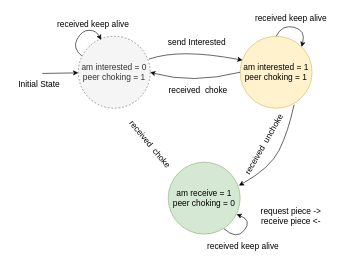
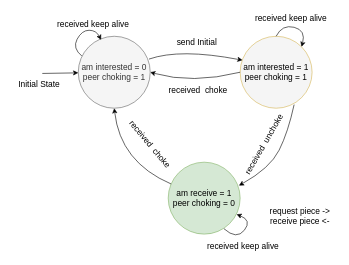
  <mxCell id="0" />
  <mxCell id="1" parent="0" />
- <mxCell id="2" value="&lt;font style=&quot;font-size: 14px&quot;&gt;am interested = 0&lt;br&gt;peer choking = 1&lt;/font&gt;" style="ellipse;whiteSpace=wrap;html=1;aspect=fixed;fillColor=#f5f5f5;strokeColor=#666666;fontColor=#333333;dashed=1;" vertex="1" parent="1"><mxGeometry x="130" y="60" width="120" height="120" as="geometry" /></mxCell>
+ <mxCell id="2" value="&lt;font style=&quot;font-size: 14px&quot;&gt;am interested = 0&lt;br&gt;peer choking = 1&lt;/font&gt;" style="ellipse;whiteSpace=wrap;html=1;aspect=fixed;fillColor=#f5f5f5;strokeColor=#666666;fontColor=#333333;" vertex="1" parent="1"><mxGeometry x="130" y="60" width="120" height="120" as="geometry" /></mxCell>
  <mxCell id="3" value="" style="curved=1;endArrow=classic;html=1;exitX=0.983;exitY=0.317;exitDx=0;exitDy=0;entryX=0.033;entryY=0.333;entryDx=0;entryDy=0;exitPerimeter=0;entryPerimeter=0;" edge="1" parent="1" source="2" target="5"><mxGeometry width="50" height="50" relative="1" as="geometry"><mxPoint x="370" y="230" as="sourcePoint" /><mxPoint x="400" y="105" as="targetPoint" /><Array as="points"><mxPoint x="300" y="80" /></Array></mxGeometry></mxCell>
  <mxCell id="4" value="" style="curved=1;endArrow=classic;html=1;exitX=0.75;exitY=0.95;exitDx=0;exitDy=0;entryX=0.983;entryY=0.325;entryDx=0;entryDy=0;entryPerimeter=0;exitPerimeter=0;" edge="1" parent="1" source="5" target="6"><mxGeometry width="50" height="50" relative="1" as="geometry"><mxPoint x="505.69" y="166.75" as="sourcePoint" /><mxPoint x="488.284" y="241.716" as="targetPoint" /><Array as="points"><mxPoint x="480" y="220" /><mxPoint x="450" y="280" /></Array></mxGeometry></mxCell>
- <mxCell id="5" value="&lt;font style=&quot;font-size: 14px&quot;&gt;am interested = 1&lt;br&gt;peer choking = 1&lt;/font&gt;" style="ellipse;whiteSpace=wrap;html=1;aspect=fixed;fillColor=#fff2cc;strokeColor=#d6b656;" vertex="1" parent="1"><mxGeometry x="400" y="60" width="120" height="120" as="geometry" /></mxCell>
+ <mxCell id="5" value="&lt;font style=&quot;font-size: 14px&quot;&gt;am interested = 1&lt;br&gt;peer choking = 1&lt;/font&gt;" style="ellipse;whiteSpace=wrap;html=1;aspect=fixed;fillColor=#f5f5f5;strokeColor=#d6b656;" vertex="1" parent="1"><mxGeometry x="400" y="60" width="120" height="120" as="geometry" /></mxCell>
  <mxCell id="6" value="&lt;font style=&quot;font-size: 14px&quot;&gt;am receive = 1&lt;br&gt;peer choking = 0&lt;/font&gt;" style="ellipse;whiteSpace=wrap;html=1;aspect=fixed;fillColor=#d5e8d4;strokeColor=#82b366;" vertex="1" parent="1"><mxGeometry x="280" y="270" width="120" height="120" as="geometry" /></mxCell>
  <mxCell id="7" value="" style="curved=1;endArrow=classic;html=1;exitX=0.775;exitY=0.925;exitDx=0;exitDy=0;exitPerimeter=0;entryX=0.95;entryY=0.725;entryDx=0;entryDy=0;entryPerimeter=0;" edge="1" parent="1" source="6" target="6"><mxGeometry width="50" height="50" relative="1" as="geometry"><mxPoint x="390" y="377" as="sourcePoint" /><mxPoint x="404" y="350" as="targetPoint" /><Array as="points"><mxPoint x="394" y="400" /><mxPoint x="420" y="367" /></Array></mxGeometry></mxCell>
  <mxCell id="8" value="" style="curved=1;endArrow=classic;html=1;entryX=0.317;entryY=0.05;entryDx=0;entryDy=0;entryPerimeter=0;exitX=0.05;exitY=0.275;exitDx=0;exitDy=0;exitPerimeter=0;" edge="1" parent="1" source="2" target="2"><mxGeometry width="50" height="50" relative="1" as="geometry"><mxPoint x="120" y="80" as="sourcePoint" /><mxPoint x="220" y="0" as="targetPoint" /><Array as="points"><mxPoint x="120" y="80" /><mxPoint x="136" y="50" /><mxPoint x="160" y="50" /></Array></mxGeometry></mxCell>
  <mxCell id="9" value="" style="curved=1;endArrow=classic;html=1;exitX=0.5;exitY=0;exitDx=0;exitDy=0;entryX=1;entryY=0;entryDx=0;entryDy=0;" edge="1" parent="1" source="5" target="5"><mxGeometry width="50" height="50" relative="1" as="geometry"><mxPoint x="435" y="60" as="sourcePoint" /><mxPoint x="485" y="20" as="targetPoint" /><Array as="points"><mxPoint x="470" y="40" /><mxPoint x="510" y="50" /></Array></mxGeometry></mxCell>
- <mxCell id="10" value="&lt;font style=&quot;font-size: 14px&quot;&gt;send Interested&amp;nbsp;&lt;/font&gt;" style="text;html=1;strokeColor=none;fillColor=none;align=center;verticalAlign=middle;whiteSpace=wrap;rounded=0;" vertex="1" parent="1"><mxGeometry x="270" y="60" width="120" height="20" as="geometry" /></mxCell>
+ <mxCell id="10" value="&lt;font style=&quot;font-size: 14px&quot;&gt;send Initial&amp;nbsp;&lt;/font&gt;" style="text;html=1;strokeColor=none;fillColor=none;align=center;verticalAlign=middle;whiteSpace=wrap;rounded=0;" vertex="1" parent="1"><mxGeometry x="270" y="60" width="120" height="20" as="geometry" /></mxCell>
  <mxCell id="11" value="&lt;font style=&quot;font-size: 14px&quot;&gt;received keep alive&lt;/font&gt;" style="text;html=1;strokeColor=none;fillColor=none;align=center;verticalAlign=middle;whiteSpace=wrap;rounded=0;" vertex="1" parent="1"><mxGeometry x="80" y="30" width="150" height="20" as="geometry" /></mxCell>
  <mxCell id="12" value="&lt;font style=&quot;font-size: 14px&quot;&gt;received keep alive&lt;/font&gt;" style="text;html=1;strokeColor=none;fillColor=none;align=center;verticalAlign=middle;whiteSpace=wrap;rounded=0;" vertex="1" parent="1"><mxGeometry x="410" y="20" width="150" height="20" as="geometry" /></mxCell>
  <mxCell id="13" value="" style="curved=1;endArrow=classic;html=1;exitX=0;exitY=0.5;exitDx=0;exitDy=0;entryX=1;entryY=0.5;entryDx=0;entryDy=0;" edge="1" parent="1" source="5" target="2"><mxGeometry width="50" height="50" relative="1" as="geometry"><mxPoint x="280" y="160" as="sourcePoint" /><mxPoint x="330" y="110" as="targetPoint" /><Array as="points"><mxPoint x="320" y="140" /></Array></mxGeometry></mxCell>
  <mxCell id="14" value="&lt;font style=&quot;font-size: 14px&quot;&gt;received&amp;nbsp; choke&lt;/font&gt;" style="text;html=1;strokeColor=none;fillColor=none;align=center;verticalAlign=middle;whiteSpace=wrap;rounded=0;" vertex="1" parent="1"><mxGeometry x="250" y="140" width="160" height="20" as="geometry" /></mxCell>
  <mxCell id="15" value="&lt;font style=&quot;font-size: 14px&quot;&gt;received&amp;nbsp; unchoke&lt;/font&gt;" style="text;html=1;strokeColor=none;fillColor=none;align=center;verticalAlign=middle;whiteSpace=wrap;rounded=0;rotation=-60;" vertex="1" parent="1"><mxGeometry x="360" y="230" width="160" height="20" as="geometry" /></mxCell>
+ <mxCell id="16" value="" style="curved=1;endArrow=classic;html=1;entryX=0.5;entryY=1;entryDx=0;entryDy=0;" edge="1" parent="1" source="6" target="2"><mxGeometry width="50" height="50" relative="1" as="geometry"><mxPoint x="290" y="290" as="sourcePoint" /><mxPoint x="220" y="177" as="targetPoint" /><Array as="points"><mxPoint x="200" y="270" /></Array></mxGeometry></mxCell>
  <mxCell id="17" value="&lt;font style=&quot;font-size: 14px&quot;&gt;received&amp;nbsp; choke&lt;/font&gt;" style="text;html=1;strokeColor=none;fillColor=none;align=center;verticalAlign=middle;whiteSpace=wrap;rounded=0;rotation=50;" vertex="1" parent="1"><mxGeometry x="170" y="230" width="160" height="20" as="geometry" /></mxCell>
- <mxCell id="18" value="&lt;span style=&quot;font-size: 14px&quot;&gt;request piece -&amp;gt;&lt;br&gt;receive piece &amp;lt;-&lt;br&gt;&lt;/span&gt;" style="text;html=1;strokeColor=none;fillColor=none;align=center;verticalAlign=middle;whiteSpace=wrap;rounded=0;" vertex="1" parent="1"><mxGeometry x="410" y="350" width="150" height="20" as="geometry" /></mxCell>
+ <mxCell id="18" value="&lt;span style=&quot;font-size: 14px&quot;&gt;request piece -&amp;gt;&lt;br&gt;receive piece &amp;lt;-&lt;br&gt;&lt;/span&gt;" style="text;html=1;strokeColor=none;fillColor=none;align=center;verticalAlign=middle;whiteSpace=wrap;rounded=0;" vertex="1" parent="1"><mxGeometry x="425" y="350" width="150" height="20" as="geometry" /></mxCell>
  <mxCell id="19" value="&lt;font style=&quot;font-size: 14px&quot;&gt;received keep alive&lt;/font&gt;" style="text;html=1;strokeColor=none;fillColor=none;align=center;verticalAlign=middle;whiteSpace=wrap;rounded=0;" vertex="1" parent="1"><mxGeometry x="330" y="400" width="150" height="20" as="geometry" /></mxCell>
  <mxCell id="20" value="" style="endArrow=classic;html=1;" edge="1" parent="1" target="2"><mxGeometry width="50" height="50" relative="1" as="geometry"><mxPoint x="70" y="122" as="sourcePoint" /><mxPoint x="100" y="120" as="targetPoint" /></mxGeometry></mxCell>
  <mxCell id="21" value="&lt;font style=&quot;font-size: 14px&quot;&gt;Initial State&lt;/font&gt;" style="text;html=1;strokeColor=none;fillColor=none;align=center;verticalAlign=middle;whiteSpace=wrap;rounded=0;" vertex="1" parent="1"><mxGeometry x="20" y="130" width="90" height="20" as="geometry" /></mxCell>
